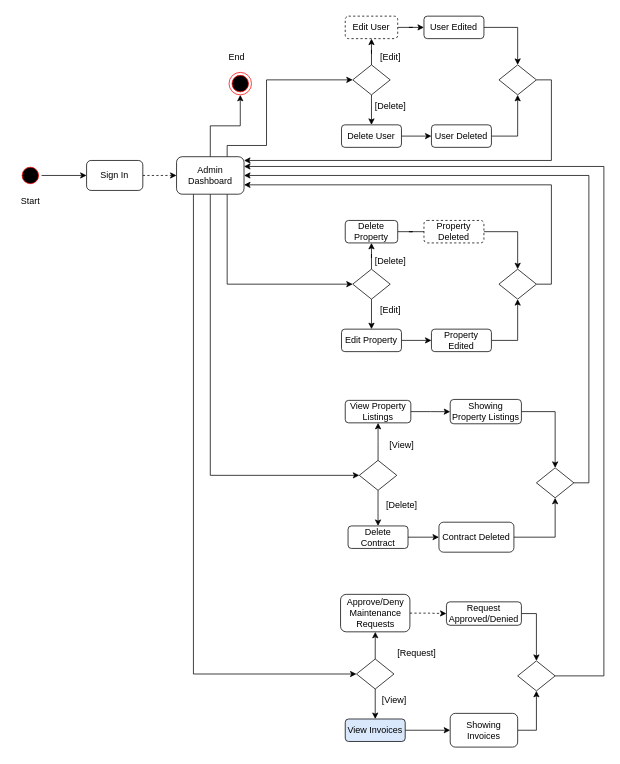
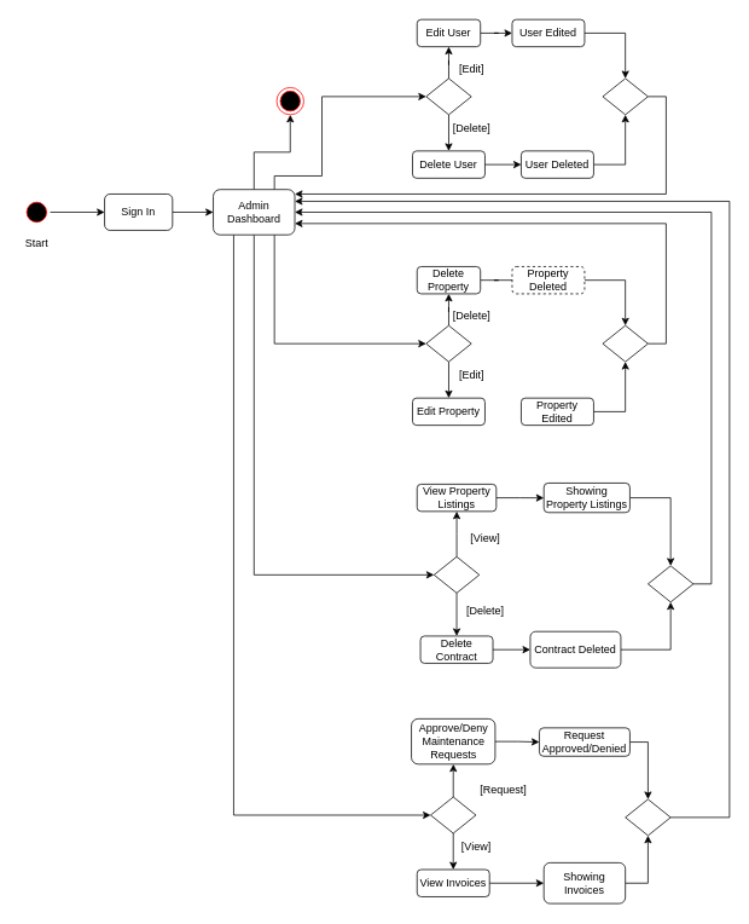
  <mxCell id="0" />
  <mxCell id="1" parent="0" />
  <mxCell id="2" value="Start" style="text;html=1;align=center;verticalAlign=middle;resizable=0;points=[];autosize=1;strokeColor=none;fillColor=none;" vertex="1" parent="1"><mxGeometry x="20" y="258" width="40" height="20" as="geometry" /></mxCell>
- <mxCell id="3" value="" style="edgeStyle=orthogonalEdgeStyle;rounded=0;orthogonalLoop=1;jettySize=auto;html=1;dashed=1;" edge="1" parent="1" source="4" target="10"><mxGeometry relative="1" as="geometry" /></mxCell>
+ <mxCell id="3" value="" style="edgeStyle=orthogonalEdgeStyle;rounded=0;orthogonalLoop=1;jettySize=auto;html=1;" edge="1" parent="1" source="4" target="10"><mxGeometry relative="1" as="geometry" /></mxCell>
  <mxCell id="4" value="Sign In" style="rounded=1;whiteSpace=wrap;html=1;" vertex="1" parent="1"><mxGeometry x="115" y="213" width="75" height="40" as="geometry" /></mxCell>
  <mxCell id="5" style="edgeStyle=orthogonalEdgeStyle;rounded=0;orthogonalLoop=1;jettySize=auto;html=1;exitX=0.5;exitY=0;exitDx=0;exitDy=0;entryX=0.5;entryY=1;entryDx=0;entryDy=0;" edge="1" parent="1" source="10" target="71"><mxGeometry relative="1" as="geometry" /></mxCell>
  <mxCell id="6" style="edgeStyle=orthogonalEdgeStyle;rounded=0;orthogonalLoop=1;jettySize=auto;html=1;exitX=0.75;exitY=1;exitDx=0;exitDy=0;entryX=0;entryY=0.5;entryDx=0;entryDy=0;" edge="1" parent="1" source="10" target="28"><mxGeometry relative="1" as="geometry" /></mxCell>
  <mxCell id="7" style="edgeStyle=orthogonalEdgeStyle;rounded=0;orthogonalLoop=1;jettySize=auto;html=1;exitX=0.5;exitY=1;exitDx=0;exitDy=0;entryX=0;entryY=0.5;entryDx=0;entryDy=0;" edge="1" parent="1" source="10" target="43"><mxGeometry relative="1" as="geometry" /></mxCell>
  <mxCell id="8" style="edgeStyle=orthogonalEdgeStyle;rounded=0;orthogonalLoop=1;jettySize=auto;html=1;exitX=0.25;exitY=1;exitDx=0;exitDy=0;entryX=0;entryY=0.5;entryDx=0;entryDy=0;" edge="1" parent="1" source="10" target="58"><mxGeometry relative="1" as="geometry" /></mxCell>
  <mxCell id="9" style="edgeStyle=orthogonalEdgeStyle;rounded=0;orthogonalLoop=1;jettySize=auto;html=1;exitX=0.75;exitY=0;exitDx=0;exitDy=0;entryX=0;entryY=0.5;entryDx=0;entryDy=0;" edge="1" parent="1" source="10" target="13"><mxGeometry relative="1" as="geometry"><Array as="points"><mxPoint x="303" y="193" /><mxPoint x="355" y="193" /><mxPoint x="355" y="106" /></Array></mxGeometry></mxCell>
  <mxCell id="10" value="Admin Dashboard" style="rounded=1;whiteSpace=wrap;html=1;" vertex="1" parent="1"><mxGeometry x="235" y="208" width="90" height="50" as="geometry" /></mxCell>
  <mxCell id="11" value="" style="edgeStyle=orthogonalEdgeStyle;rounded=0;orthogonalLoop=1;jettySize=auto;html=1;" edge="1" parent="1" source="13" target="15"><mxGeometry relative="1" as="geometry" /></mxCell>
  <mxCell id="12" value="" style="edgeStyle=orthogonalEdgeStyle;rounded=0;orthogonalLoop=1;jettySize=auto;html=1;" edge="1" parent="1" source="13" target="21"><mxGeometry relative="1" as="geometry" /></mxCell>
  <mxCell id="13" value="" style="rhombus;whiteSpace=wrap;html=1;" vertex="1" parent="1"><mxGeometry x="470" y="85.5" width="50" height="40" as="geometry" /></mxCell>
  <mxCell id="14" value="" style="edgeStyle=orthogonalEdgeStyle;rounded=0;orthogonalLoop=1;jettySize=auto;html=1;" edge="1" parent="1" source="15" target="17"><mxGeometry relative="1" as="geometry" /></mxCell>
- <mxCell id="15" value="Edit User" style="rounded=1;whiteSpace=wrap;html=1;dashed=1;" vertex="1" parent="1"><mxGeometry x="460" y="20.5" width="70" height="30" as="geometry" /></mxCell>
+ <mxCell id="15" value="Edit User" style="rounded=1;whiteSpace=wrap;html=1;" vertex="1" parent="1"><mxGeometry x="460" y="20.5" width="70" height="30" as="geometry" /></mxCell>
  <mxCell id="16" style="edgeStyle=orthogonalEdgeStyle;rounded=0;orthogonalLoop=1;jettySize=auto;html=1;exitX=1;exitY=0.5;exitDx=0;exitDy=0;entryX=0.5;entryY=0;entryDx=0;entryDy=0;" edge="1" parent="1" source="17" target="23"><mxGeometry relative="1" as="geometry" /></mxCell>
  <mxCell id="17" value="User Edited" style="rounded=1;whiteSpace=wrap;html=1;" vertex="1" parent="1"><mxGeometry x="565" y="20.5" width="80" height="30" as="geometry" /></mxCell>
  <mxCell id="18" style="edgeStyle=orthogonalEdgeStyle;rounded=0;orthogonalLoop=1;jettySize=auto;html=1;exitX=1;exitY=0.5;exitDx=0;exitDy=0;entryX=0.5;entryY=1;entryDx=0;entryDy=0;" edge="1" parent="1" source="19" target="23"><mxGeometry relative="1" as="geometry" /></mxCell>
  <mxCell id="19" value="User Deleted" style="rounded=1;whiteSpace=wrap;html=1;" vertex="1" parent="1"><mxGeometry x="575" y="165.5" width="80" height="30" as="geometry" /></mxCell>
  <mxCell id="20" value="" style="edgeStyle=orthogonalEdgeStyle;rounded=0;orthogonalLoop=1;jettySize=auto;html=1;" edge="1" parent="1" source="21" target="19"><mxGeometry relative="1" as="geometry" /></mxCell>
  <mxCell id="21" value="Delete User" style="rounded=1;whiteSpace=wrap;html=1;" vertex="1" parent="1"><mxGeometry x="455" y="165.5" width="80" height="30" as="geometry" /></mxCell>
  <mxCell id="22" style="edgeStyle=orthogonalEdgeStyle;rounded=0;orthogonalLoop=1;jettySize=auto;html=1;exitX=1;exitY=0.5;exitDx=0;exitDy=0;" edge="1" parent="1" source="23"><mxGeometry relative="1" as="geometry"><mxPoint x="325" y="213" as="targetPoint" /><Array as="points"><mxPoint x="735" y="106" /><mxPoint x="735" y="213" /><mxPoint x="325" y="213" /></Array></mxGeometry></mxCell>
  <mxCell id="23" value="" style="rhombus;whiteSpace=wrap;html=1;" vertex="1" parent="1"><mxGeometry x="665" y="85.5" width="50" height="40" as="geometry" /></mxCell>
  <mxCell id="24" value="[Delete]" style="text;html=1;align=center;verticalAlign=middle;resizable=0;points=[];autosize=1;strokeColor=none;fillColor=none;" vertex="1" parent="1"><mxGeometry x="490" y="130.5" width="60" height="20" as="geometry" /></mxCell>
  <mxCell id="25" value="[Edit]" style="text;html=1;align=center;verticalAlign=middle;resizable=0;points=[];autosize=1;strokeColor=none;fillColor=none;" vertex="1" parent="1"><mxGeometry x="500" y="65.5" width="40" height="20" as="geometry" /></mxCell>
  <mxCell id="26" value="" style="edgeStyle=orthogonalEdgeStyle;rounded=0;orthogonalLoop=1;jettySize=auto;html=1;" edge="1" parent="1" source="28" target="30"><mxGeometry relative="1" as="geometry" /></mxCell>
  <mxCell id="27" value="" style="edgeStyle=orthogonalEdgeStyle;rounded=0;orthogonalLoop=1;jettySize=auto;html=1;" edge="1" parent="1" source="28" target="36"><mxGeometry relative="1" as="geometry" /></mxCell>
  <mxCell id="28" value="" style="rhombus;whiteSpace=wrap;html=1;" vertex="1" parent="1"><mxGeometry x="470" y="358" width="50" height="40" as="geometry" /></mxCell>
  <mxCell id="29" value="" style="edgeStyle=orthogonalEdgeStyle;rounded=0;orthogonalLoop=1;jettySize=auto;html=1;endArrow=none;" edge="1" parent="1" source="30" target="32"><mxGeometry relative="1" as="geometry" /></mxCell>
  <mxCell id="30" value="Delete Property" style="rounded=1;whiteSpace=wrap;html=1;" vertex="1" parent="1"><mxGeometry x="460" y="293" width="70" height="30" as="geometry" /></mxCell>
  <mxCell id="31" style="edgeStyle=orthogonalEdgeStyle;rounded=0;orthogonalLoop=1;jettySize=auto;html=1;exitX=1;exitY=0.5;exitDx=0;exitDy=0;entryX=0.5;entryY=0;entryDx=0;entryDy=0;" edge="1" parent="1" source="32" target="38"><mxGeometry relative="1" as="geometry" /></mxCell>
  <mxCell id="32" value="Property Deleted" style="rounded=1;whiteSpace=wrap;html=1;dashed=1;" vertex="1" parent="1"><mxGeometry x="565" y="293" width="80" height="30" as="geometry" /></mxCell>
  <mxCell id="33" style="edgeStyle=orthogonalEdgeStyle;rounded=0;orthogonalLoop=1;jettySize=auto;html=1;exitX=1;exitY=0.5;exitDx=0;exitDy=0;entryX=0.5;entryY=1;entryDx=0;entryDy=0;" edge="1" parent="1" source="34" target="38"><mxGeometry relative="1" as="geometry" /></mxCell>
  <mxCell id="34" value="Property Edited" style="rounded=1;whiteSpace=wrap;html=1;" vertex="1" parent="1"><mxGeometry x="575" y="438" width="80" height="30" as="geometry" /></mxCell>
- <mxCell id="35" value="" style="edgeStyle=orthogonalEdgeStyle;rounded=0;orthogonalLoop=1;jettySize=auto;html=1;" edge="1" parent="1" source="36" target="34"><mxGeometry relative="1" as="geometry" /></mxCell>
  <mxCell id="36" value="Edit Property" style="rounded=1;whiteSpace=wrap;html=1;" vertex="1" parent="1"><mxGeometry x="455" y="438" width="80" height="30" as="geometry" /></mxCell>
  <mxCell id="37" style="edgeStyle=orthogonalEdgeStyle;rounded=0;orthogonalLoop=1;jettySize=auto;html=1;exitX=1;exitY=0.5;exitDx=0;exitDy=0;entryX=1;entryY=0.75;entryDx=0;entryDy=0;" edge="1" parent="1" source="38" target="10"><mxGeometry relative="1" as="geometry" /></mxCell>
  <mxCell id="38" value="" style="rhombus;whiteSpace=wrap;html=1;" vertex="1" parent="1"><mxGeometry x="665" y="358" width="50" height="40" as="geometry" /></mxCell>
  <mxCell id="39" value="[Edit]" style="text;html=1;align=center;verticalAlign=middle;resizable=0;points=[];autosize=1;strokeColor=none;fillColor=none;" vertex="1" parent="1"><mxGeometry x="500" y="403" width="40" height="20" as="geometry" /></mxCell>
  <mxCell id="40" value="[Delete]" style="text;html=1;align=center;verticalAlign=middle;resizable=0;points=[];autosize=1;strokeColor=none;fillColor=none;" vertex="1" parent="1"><mxGeometry x="490" y="338" width="60" height="20" as="geometry" /></mxCell>
  <mxCell id="41" value="" style="edgeStyle=orthogonalEdgeStyle;rounded=0;orthogonalLoop=1;jettySize=auto;html=1;" edge="1" parent="1" source="43" target="51"><mxGeometry relative="1" as="geometry" /></mxCell>
  <mxCell id="42" value="" style="edgeStyle=orthogonalEdgeStyle;rounded=0;orthogonalLoop=1;jettySize=auto;html=1;" edge="1" parent="1" source="43" target="45"><mxGeometry relative="1" as="geometry" /></mxCell>
  <mxCell id="43" value="" style="rhombus;whiteSpace=wrap;html=1;" vertex="1" parent="1"><mxGeometry x="478.75" y="613" width="50" height="40" as="geometry" /></mxCell>
  <mxCell id="44" value="" style="edgeStyle=orthogonalEdgeStyle;rounded=0;orthogonalLoop=1;jettySize=auto;html=1;" edge="1" parent="1" source="45" target="47"><mxGeometry relative="1" as="geometry" /></mxCell>
  <mxCell id="45" value="View Property Listings" style="rounded=1;whiteSpace=wrap;html=1;" vertex="1" parent="1"><mxGeometry x="460" y="533" width="87.5" height="30" as="geometry" /></mxCell>
  <mxCell id="46" style="edgeStyle=orthogonalEdgeStyle;rounded=0;orthogonalLoop=1;jettySize=auto;html=1;exitX=1;exitY=0.5;exitDx=0;exitDy=0;entryX=0.5;entryY=0;entryDx=0;entryDy=0;" edge="1" parent="1" source="47" target="55"><mxGeometry relative="1" as="geometry" /></mxCell>
  <mxCell id="47" value="Showing Property Listings" style="rounded=1;whiteSpace=wrap;html=1;" vertex="1" parent="1"><mxGeometry x="600" y="531.75" width="95" height="32.5" as="geometry" /></mxCell>
  <mxCell id="48" style="edgeStyle=orthogonalEdgeStyle;rounded=0;orthogonalLoop=1;jettySize=auto;html=1;exitX=1;exitY=0.5;exitDx=0;exitDy=0;entryX=0.5;entryY=1;entryDx=0;entryDy=0;" edge="1" parent="1" source="49" target="55"><mxGeometry relative="1" as="geometry" /></mxCell>
  <mxCell id="49" value="Contract Deleted" style="rounded=1;whiteSpace=wrap;html=1;" vertex="1" parent="1"><mxGeometry x="585" y="695.5" width="100" height="40" as="geometry" /></mxCell>
  <mxCell id="50" value="" style="edgeStyle=orthogonalEdgeStyle;rounded=0;orthogonalLoop=1;jettySize=auto;html=1;" edge="1" parent="1" source="51" target="49"><mxGeometry relative="1" as="geometry" /></mxCell>
  <mxCell id="51" value="Delete Contract" style="rounded=1;whiteSpace=wrap;html=1;" vertex="1" parent="1"><mxGeometry x="463.75" y="700.5" width="80" height="30" as="geometry" /></mxCell>
  <mxCell id="52" value="[Delete]" style="text;html=1;align=center;verticalAlign=middle;resizable=0;points=[];autosize=1;strokeColor=none;fillColor=none;" vertex="1" parent="1"><mxGeometry x="505" y="663" width="60" height="20" as="geometry" /></mxCell>
  <mxCell id="53" value="[View]" style="text;html=1;align=center;verticalAlign=middle;resizable=0;points=[];autosize=1;strokeColor=none;fillColor=none;" vertex="1" parent="1"><mxGeometry x="510" y="583" width="50" height="20" as="geometry" /></mxCell>
  <mxCell id="54" style="edgeStyle=orthogonalEdgeStyle;rounded=0;orthogonalLoop=1;jettySize=auto;html=1;exitX=1;exitY=0.5;exitDx=0;exitDy=0;entryX=1;entryY=0.5;entryDx=0;entryDy=0;" edge="1" parent="1" source="55" target="10"><mxGeometry relative="1" as="geometry"><Array as="points"><mxPoint x="785" y="643" /><mxPoint x="785" y="233" /></Array></mxGeometry></mxCell>
  <mxCell id="55" value="" style="rhombus;whiteSpace=wrap;html=1;" vertex="1" parent="1"><mxGeometry x="715" y="623" width="50" height="40" as="geometry" /></mxCell>
  <mxCell id="56" value="" style="edgeStyle=orthogonalEdgeStyle;rounded=0;orthogonalLoop=1;jettySize=auto;html=1;" edge="1" parent="1" source="58" target="66"><mxGeometry relative="1" as="geometry" /></mxCell>
  <mxCell id="57" value="" style="edgeStyle=orthogonalEdgeStyle;rounded=0;orthogonalLoop=1;jettySize=auto;html=1;" edge="1" parent="1" source="58" target="60"><mxGeometry relative="1" as="geometry" /></mxCell>
  <mxCell id="58" value="" style="rhombus;whiteSpace=wrap;html=1;" vertex="1" parent="1"><mxGeometry x="475" y="878" width="50" height="40" as="geometry" /></mxCell>
- <mxCell id="59" value="" style="edgeStyle=orthogonalEdgeStyle;rounded=0;orthogonalLoop=1;jettySize=auto;html=1;dashed=1;" edge="1" parent="1" source="60" target="62"><mxGeometry relative="1" as="geometry" /></mxCell>
+ <mxCell id="59" value="" style="edgeStyle=orthogonalEdgeStyle;rounded=0;orthogonalLoop=1;jettySize=auto;html=1;" edge="1" parent="1" source="60" target="62"><mxGeometry relative="1" as="geometry" /></mxCell>
  <mxCell id="60" value="Approve/Deny Maintenance Requests" style="rounded=1;whiteSpace=wrap;html=1;" vertex="1" parent="1"><mxGeometry x="453.75" y="791.75" width="92.5" height="50" as="geometry" /></mxCell>
  <mxCell id="61" style="edgeStyle=orthogonalEdgeStyle;rounded=0;orthogonalLoop=1;jettySize=auto;html=1;exitX=1;exitY=0.5;exitDx=0;exitDy=0;entryX=0.5;entryY=0;entryDx=0;entryDy=0;" edge="1" parent="1" source="62" target="70"><mxGeometry relative="1" as="geometry" /></mxCell>
  <mxCell id="62" value="Request Approved/Denied" style="rounded=1;whiteSpace=wrap;html=1;" vertex="1" parent="1"><mxGeometry x="595" y="801.75" width="100" height="31.25" as="geometry" /></mxCell>
  <mxCell id="63" style="edgeStyle=orthogonalEdgeStyle;rounded=0;orthogonalLoop=1;jettySize=auto;html=1;exitX=1;exitY=0.5;exitDx=0;exitDy=0;entryX=0.5;entryY=1;entryDx=0;entryDy=0;" edge="1" parent="1" source="64" target="70"><mxGeometry relative="1" as="geometry" /></mxCell>
  <mxCell id="64" value="Showing Invoices" style="rounded=1;whiteSpace=wrap;html=1;" vertex="1" parent="1"><mxGeometry x="600" y="950.5" width="90" height="45" as="geometry" /></mxCell>
  <mxCell id="65" value="" style="edgeStyle=orthogonalEdgeStyle;rounded=0;orthogonalLoop=1;jettySize=auto;html=1;" edge="1" parent="1" source="66" target="64"><mxGeometry relative="1" as="geometry" /></mxCell>
- <mxCell id="66" value="View Invoices" style="rounded=1;whiteSpace=wrap;html=1;fillColor=#dae8fc;" vertex="1" parent="1"><mxGeometry x="460" y="958" width="80" height="30" as="geometry" /></mxCell>
+ <mxCell id="66" value="View Invoices" style="rounded=1;whiteSpace=wrap;html=1;" vertex="1" parent="1"><mxGeometry x="460" y="958" width="80" height="30" as="geometry" /></mxCell>
  <mxCell id="67" value="[View]" style="text;html=1;align=center;verticalAlign=middle;resizable=0;points=[];autosize=1;strokeColor=none;fillColor=none;" vertex="1" parent="1"><mxGeometry x="500" y="923" width="50" height="20" as="geometry" /></mxCell>
  <mxCell id="68" value="[Request]" style="text;html=1;align=center;verticalAlign=middle;resizable=0;points=[];autosize=1;strokeColor=none;fillColor=none;" vertex="1" parent="1"><mxGeometry x="520" y="860.5" width="70" height="20" as="geometry" /></mxCell>
  <mxCell id="69" style="edgeStyle=orthogonalEdgeStyle;rounded=0;orthogonalLoop=1;jettySize=auto;html=1;exitX=1;exitY=0.5;exitDx=0;exitDy=0;" edge="1" parent="1" source="70"><mxGeometry relative="1" as="geometry"><mxPoint x="325" y="221" as="targetPoint" /><Array as="points"><mxPoint x="805" y="901" /><mxPoint x="805" y="221" /></Array></mxGeometry></mxCell>
  <mxCell id="70" value="" style="rhombus;whiteSpace=wrap;html=1;" vertex="1" parent="1"><mxGeometry x="690" y="880.5" width="50" height="40" as="geometry" /></mxCell>
  <mxCell id="71" value="" style="ellipse;html=1;shape=endState;fillColor=#000000;strokeColor=#ff0000;" vertex="1" parent="1"><mxGeometry x="305" y="95.5" width="30" height="30" as="geometry" /></mxCell>
  <mxCell id="72" value="" style="edgeStyle=orthogonalEdgeStyle;rounded=0;orthogonalLoop=1;jettySize=auto;html=1;" edge="1" parent="1" source="73" target="4"><mxGeometry relative="1" as="geometry" /></mxCell>
  <mxCell id="73" value="" style="ellipse;html=1;shape=startState;fillColor=#000000;strokeColor=#ff0000;rotation=-180;" vertex="1" parent="1"><mxGeometry x="25" y="218" width="30" height="30" as="geometry" /></mxCell>
- <mxCell id="74" value="End" style="text;html=1;align=center;verticalAlign=middle;resizable=0;points=[];autosize=1;strokeColor=none;fillColor=none;" vertex="1" parent="1"><mxGeometry x="295" y="65.5" width="40" height="20" as="geometry" /></mxCell>
